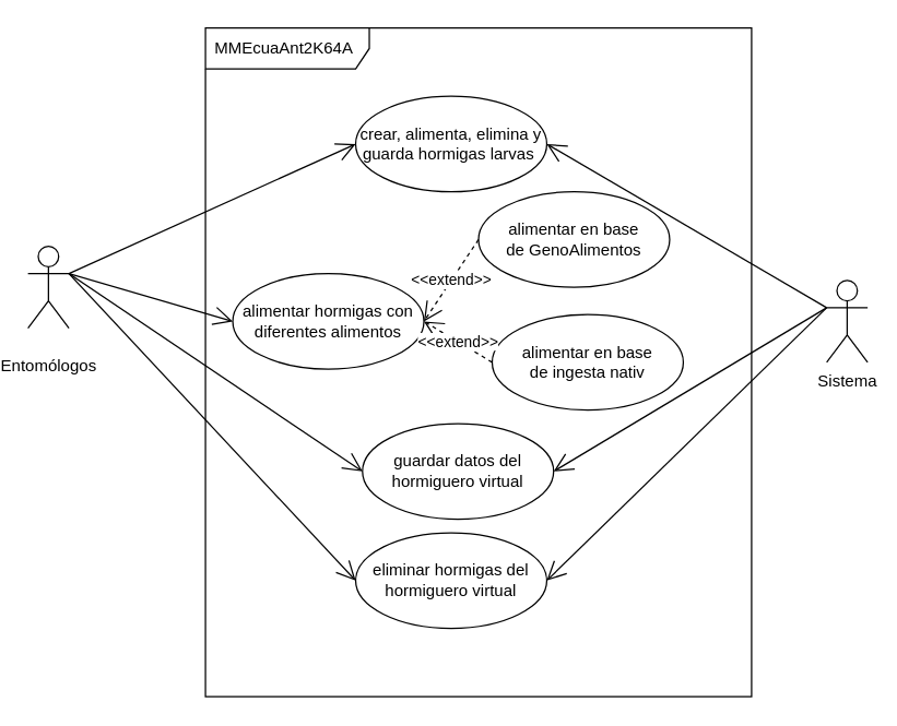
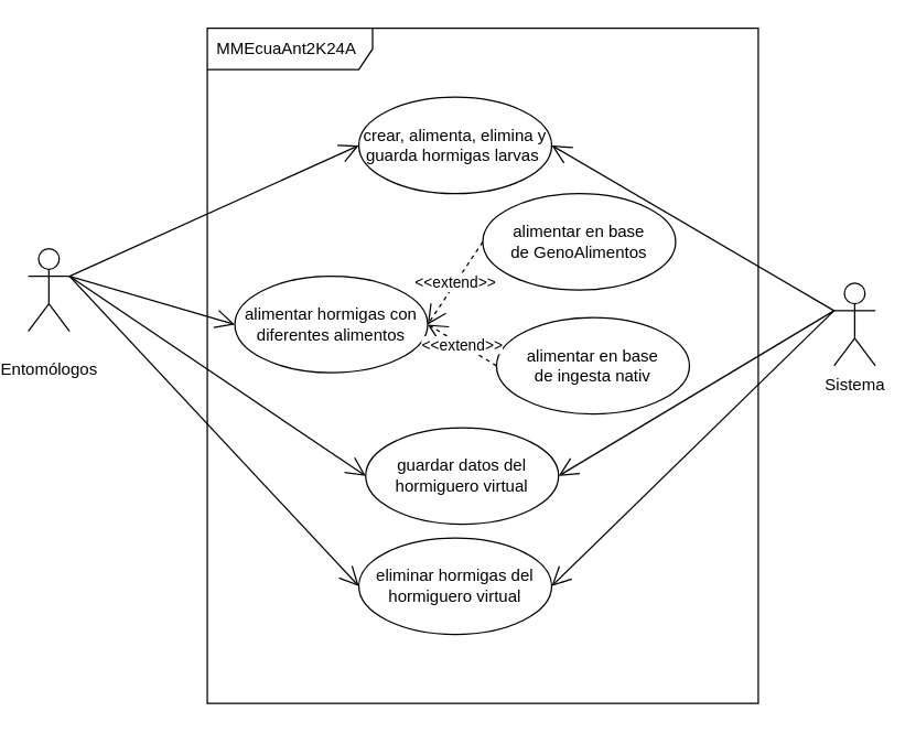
  <mxCell id="0" />
  <mxCell id="1" parent="0" />
  <mxCell id="2" value="&lt;br&gt;Entomólogos" style="shape=umlActor;verticalLabelPosition=bottom;verticalAlign=top;html=1;" parent="1" vertex="1"><mxGeometry x="20" y="180" width="30" height="60" as="geometry" /></mxCell>
  <mxCell id="3" value="Sistema" style="shape=umlActor;verticalLabelPosition=bottom;verticalAlign=top;html=1;" parent="1" vertex="1"><mxGeometry x="605" y="205" width="30" height="60" as="geometry" /></mxCell>
  <mxCell id="4" value="crear, alimenta, elimina y guarda hormigas larvas&amp;nbsp;" style="ellipse;whiteSpace=wrap;html=1;" parent="1" vertex="1"><mxGeometry x="260" y="70" width="140" height="70" as="geometry" /></mxCell>
  <mxCell id="5" value="alimentar hormigas con diferentes alimentos" style="ellipse;whiteSpace=wrap;html=1;" parent="1" vertex="1"><mxGeometry x="170" y="200" width="140" height="70" as="geometry" /></mxCell>
  <mxCell id="6" value="alimentar en base de&amp;nbsp;GenoAlimentos" style="ellipse;whiteSpace=wrap;html=1;" parent="1" vertex="1"><mxGeometry x="350" y="140" width="140" height="70" as="geometry" /></mxCell>
  <mxCell id="7" value="alimentar en base de&amp;nbsp;ingesta nativ" style="ellipse;whiteSpace=wrap;html=1;" parent="1" vertex="1"><mxGeometry x="360" y="230" width="140" height="70" as="geometry" /></mxCell>
  <mxCell id="8" value="guardar datos del hormiguero virtual" style="ellipse;whiteSpace=wrap;html=1;" parent="1" vertex="1"><mxGeometry x="265" y="310" width="140" height="70" as="geometry" /></mxCell>
  <mxCell id="9" value="eliminar hormigas del hormiguero virtual" style="ellipse;whiteSpace=wrap;html=1;" parent="1" vertex="1"><mxGeometry x="260" y="390" width="140" height="70" as="geometry" /></mxCell>
  <mxCell id="10" value="" style="endArrow=open;endFill=1;endSize=12;html=1;exitX=1;exitY=0.333;exitDx=0;exitDy=0;exitPerimeter=0;entryX=0;entryY=0.5;entryDx=0;entryDy=0;" parent="1" source="2" target="4" edge="1"><mxGeometry width="160" relative="1" as="geometry"><mxPoint x="230" y="180" as="sourcePoint" /><mxPoint x="390" y="180" as="targetPoint" /></mxGeometry></mxCell>
  <mxCell id="11" value="" style="endArrow=open;endFill=1;endSize=12;html=1;exitX=1;exitY=0.333;exitDx=0;exitDy=0;exitPerimeter=0;entryX=0;entryY=0.5;entryDx=0;entryDy=0;" parent="1" source="2" target="5" edge="1"><mxGeometry width="160" relative="1" as="geometry"><mxPoint x="60" y="250" as="sourcePoint" /><mxPoint x="180" y="115" as="targetPoint" /></mxGeometry></mxCell>
  <mxCell id="12" value="" style="endArrow=open;endFill=1;endSize=12;html=1;exitX=1;exitY=0.333;exitDx=0;exitDy=0;exitPerimeter=0;entryX=0;entryY=0.5;entryDx=0;entryDy=0;" parent="1" source="2" target="8" edge="1"><mxGeometry width="160" relative="1" as="geometry"><mxPoint x="70" y="260" as="sourcePoint" /><mxPoint x="180" y="215" as="targetPoint" /></mxGeometry></mxCell>
  <mxCell id="13" value="" style="endArrow=open;endFill=1;endSize=12;html=1;exitX=1;exitY=0.333;exitDx=0;exitDy=0;exitPerimeter=0;entryX=0;entryY=0.5;entryDx=0;entryDy=0;" parent="1" source="2" target="9" edge="1"><mxGeometry width="160" relative="1" as="geometry"><mxPoint x="80" y="270" as="sourcePoint" /><mxPoint x="180" y="325" as="targetPoint" /></mxGeometry></mxCell>
  <mxCell id="14" value="" style="endArrow=open;endFill=1;endSize=12;html=1;exitX=0;exitY=0.333;exitDx=0;exitDy=0;exitPerimeter=0;entryX=1;entryY=0.5;entryDx=0;entryDy=0;" parent="1" source="3" target="4" edge="1"><mxGeometry width="160" relative="1" as="geometry"><mxPoint x="60" y="250" as="sourcePoint" /><mxPoint x="300" y="65" as="targetPoint" /></mxGeometry></mxCell>
  <mxCell id="15" value="" style="endArrow=open;endFill=1;endSize=12;html=1;exitX=0;exitY=0.333;exitDx=0;exitDy=0;exitPerimeter=0;entryX=1;entryY=0.5;entryDx=0;entryDy=0;" parent="1" source="3" target="8" edge="1"><mxGeometry width="160" relative="1" as="geometry"><mxPoint x="600" y="230" as="sourcePoint" /><mxPoint x="440" y="65" as="targetPoint" /></mxGeometry></mxCell>
  <mxCell id="16" value="" style="endArrow=open;endFill=1;endSize=12;html=1;exitX=0;exitY=0.333;exitDx=0;exitDy=0;exitPerimeter=0;entryX=1;entryY=0.5;entryDx=0;entryDy=0;" parent="1" source="3" target="9" edge="1"><mxGeometry width="160" relative="1" as="geometry"><mxPoint x="600" y="230" as="sourcePoint" /><mxPoint x="480" y="295" as="targetPoint" /></mxGeometry></mxCell>
  <mxCell id="17" value="&amp;lt;&amp;lt;extend&amp;gt;&amp;gt;" style="endArrow=open;endSize=12;dashed=1;html=1;entryX=1;entryY=0.5;entryDx=0;entryDy=0;exitX=0;exitY=0.5;exitDx=0;exitDy=0;" parent="1" source="6" target="5" edge="1"><mxGeometry width="160" relative="1" as="geometry"><mxPoint x="-170" y="420" as="sourcePoint" /><mxPoint x="-10" y="420" as="targetPoint" /></mxGeometry></mxCell>
  <mxCell id="18" value="&amp;lt;&amp;lt;extend&amp;gt;&amp;gt;" style="endArrow=open;endSize=12;dashed=1;html=1;entryX=1;entryY=0.5;entryDx=0;entryDy=0;exitX=0;exitY=0.5;exitDx=0;exitDy=0;" parent="1" source="7" target="5" edge="1"><mxGeometry width="160" relative="1" as="geometry"><mxPoint x="370" y="185" as="sourcePoint" /><mxPoint x="320" y="215" as="targetPoint" /></mxGeometry></mxCell>
- <mxCell id="19" value="MMEcuaAnt2K64A" style="shape=umlFrame;whiteSpace=wrap;html=1;width=120;height=30;boundedLbl=1;verticalAlign=middle;align=left;spacingLeft=5;" vertex="1" parent="1"><mxGeometry x="150" y="20" width="400" height="490" as="geometry" /></mxCell>
+ <mxCell id="19" value="MMEcuaAnt2K24A" style="shape=umlFrame;whiteSpace=wrap;html=1;width=120;height=30;boundedLbl=1;verticalAlign=middle;align=left;spacingLeft=5;" vertex="1" parent="1"><mxGeometry x="150" y="20" width="400" height="490" as="geometry" /></mxCell>
